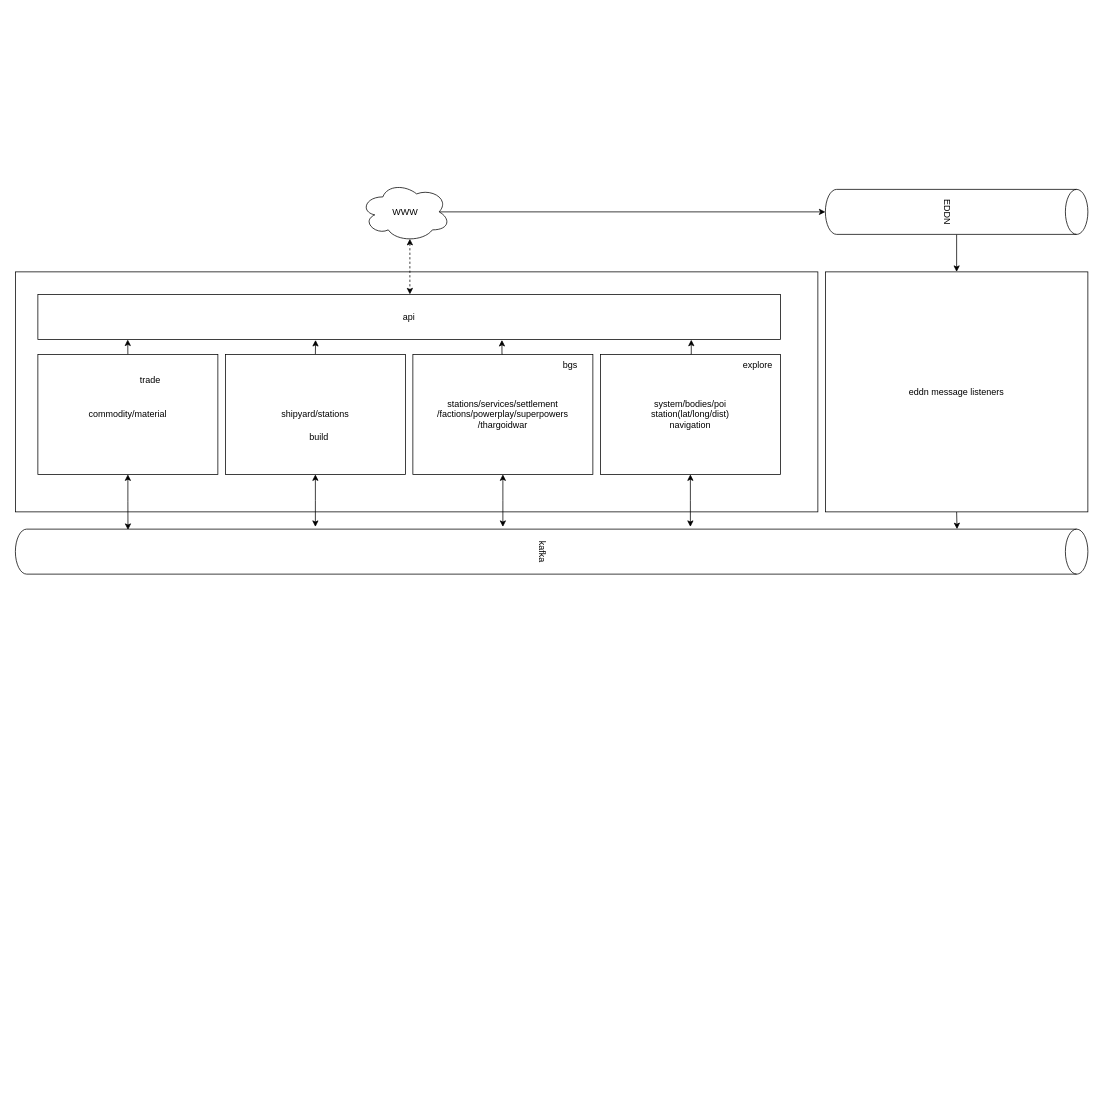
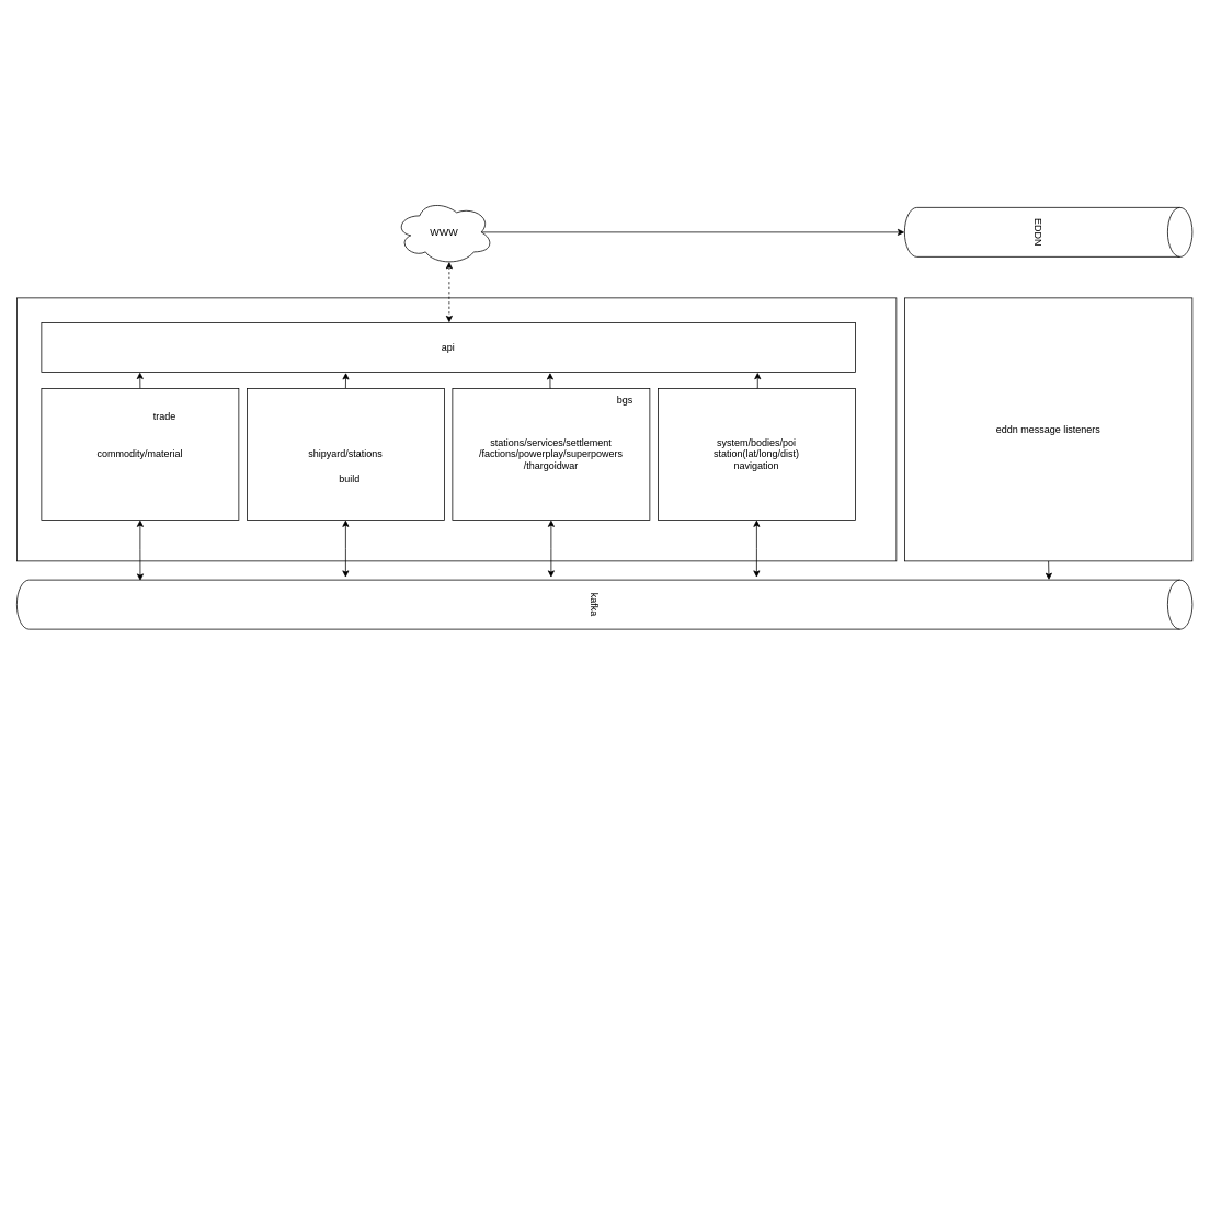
  <mxCell id="0" />
  <mxCell id="1" parent="0" />
  <mxCell id="2" value="" style="rounded=0;whiteSpace=wrap;html=1;" parent="1" vertex="1"><mxGeometry x="20" y="362" width="1070" height="320" as="geometry" /></mxCell>
  <mxCell id="3" style="edgeStyle=orthogonalEdgeStyle;rounded=0;orthogonalLoop=1;jettySize=auto;html=1;exitX=0.5;exitY=1;exitDx=0;exitDy=0;entryX=0.017;entryY=0.895;entryDx=0;entryDy=0;entryPerimeter=0;startArrow=classic;startFill=1;" edge="1" parent="1" source="5" target="15"><mxGeometry relative="1" as="geometry" /></mxCell>
  <mxCell id="4" style="edgeStyle=orthogonalEdgeStyle;rounded=0;orthogonalLoop=1;jettySize=auto;html=1;exitX=0.5;exitY=0;exitDx=0;exitDy=0;entryX=0.121;entryY=1.004;entryDx=0;entryDy=0;entryPerimeter=0;" edge="1" parent="1" source="5" target="21"><mxGeometry relative="1" as="geometry" /></mxCell>
  <mxCell id="5" value="commodity/material" style="rounded=0;whiteSpace=wrap;html=1;" parent="1" vertex="1"><mxGeometry x="50" y="472" width="240" height="160" as="geometry" /></mxCell>
  <mxCell id="6" style="edgeStyle=orthogonalEdgeStyle;rounded=0;orthogonalLoop=1;jettySize=auto;html=1;exitX=0.5;exitY=1;exitDx=0;exitDy=0;startArrow=classic;startFill=1;" edge="1" parent="1" source="8"><mxGeometry relative="1" as="geometry"><mxPoint x="420" y="702" as="targetPoint" /></mxGeometry></mxCell>
  <mxCell id="7" style="edgeStyle=orthogonalEdgeStyle;rounded=0;orthogonalLoop=1;jettySize=auto;html=1;exitX=0.5;exitY=0;exitDx=0;exitDy=0;entryX=0.374;entryY=1.014;entryDx=0;entryDy=0;entryPerimeter=0;" edge="1" parent="1" source="8" target="21"><mxGeometry relative="1" as="geometry" /></mxCell>
  <mxCell id="8" value="shipyard/stations" style="rounded=0;whiteSpace=wrap;html=1;" parent="1" vertex="1"><mxGeometry x="300" y="472" width="240" height="160" as="geometry" /></mxCell>
  <mxCell id="9" style="edgeStyle=orthogonalEdgeStyle;rounded=0;orthogonalLoop=1;jettySize=auto;html=1;exitX=0.5;exitY=1;exitDx=0;exitDy=0;endArrow=classic;endFill=1;startArrow=classic;startFill=1;" edge="1" parent="1" source="11"><mxGeometry relative="1" as="geometry"><mxPoint x="920" y="702" as="targetPoint" /></mxGeometry></mxCell>
  <mxCell id="10" style="edgeStyle=orthogonalEdgeStyle;rounded=0;orthogonalLoop=1;jettySize=auto;html=1;exitX=0.5;exitY=0;exitDx=0;exitDy=0;entryX=0.88;entryY=1.009;entryDx=0;entryDy=0;entryPerimeter=0;" edge="1" parent="1" source="11" target="21"><mxGeometry relative="1" as="geometry" /></mxCell>
  <mxCell id="11" value="system/bodies/poi&lt;br&gt;station(lat/long/dist)&lt;br&gt;navigation" style="rounded=0;whiteSpace=wrap;html=1;" parent="1" vertex="1"><mxGeometry x="800" y="472" width="240" height="160" as="geometry" /></mxCell>
  <mxCell id="12" style="edgeStyle=orthogonalEdgeStyle;rounded=0;orthogonalLoop=1;jettySize=auto;html=1;exitX=0.5;exitY=1;exitDx=0;exitDy=0;startArrow=classic;startFill=1;" edge="1" parent="1" source="14"><mxGeometry relative="1" as="geometry"><mxPoint x="670" y="702" as="targetPoint" /></mxGeometry></mxCell>
  <mxCell id="13" style="edgeStyle=orthogonalEdgeStyle;rounded=0;orthogonalLoop=1;jettySize=auto;html=1;exitX=0.5;exitY=0;exitDx=0;exitDy=0;entryX=0.625;entryY=1.014;entryDx=0;entryDy=0;entryPerimeter=0;" edge="1" parent="1" source="14" target="21"><mxGeometry relative="1" as="geometry" /></mxCell>
  <mxCell id="14" value="stations/services/settlement&lt;br&gt;/factions/powerplay/superpowers&lt;br&gt;/thargoidwar" style="rounded=0;whiteSpace=wrap;html=1;" parent="1" vertex="1"><mxGeometry x="550" y="472" width="240" height="160" as="geometry" /></mxCell>
  <mxCell id="15" value="kafka" style="shape=cylinder3;whiteSpace=wrap;html=1;boundedLbl=1;backgroundOutline=1;size=15;rotation=90;" vertex="1" parent="1"><mxGeometry x="705" y="20" width="60" height="1430" as="geometry" /></mxCell>
  <mxCell id="16" style="edgeStyle=orthogonalEdgeStyle;rounded=0;orthogonalLoop=1;jettySize=auto;html=1;exitX=0.5;exitY=1;exitDx=0;exitDy=0;entryX=0;entryY=0.122;entryDx=0;entryDy=0;entryPerimeter=0;" edge="1" parent="1" source="17" target="15"><mxGeometry relative="1" as="geometry" /></mxCell>
  <mxCell id="17" value="eddn message listeners" style="rounded=0;whiteSpace=wrap;html=1;" vertex="1" parent="1"><mxGeometry x="1100" y="362" width="350" height="320" as="geometry" /></mxCell>
  <mxCell id="18" style="edgeStyle=orthogonalEdgeStyle;rounded=0;orthogonalLoop=1;jettySize=auto;html=1;startArrow=classic;startFill=1;exitX=0.55;exitY=0.95;exitDx=0;exitDy=0;exitPerimeter=0;dashed=1;" edge="1" parent="1" source="20" target="21"><mxGeometry relative="1" as="geometry"><Array as="points"><mxPoint x="546" y="352" /><mxPoint x="546" y="352" /></Array></mxGeometry></mxCell>
  <mxCell id="19" style="edgeStyle=orthogonalEdgeStyle;rounded=0;orthogonalLoop=1;jettySize=auto;html=1;exitX=0.875;exitY=0.5;exitDx=0;exitDy=0;exitPerimeter=0;entryX=0.5;entryY=1;entryDx=0;entryDy=0;entryPerimeter=0;" edge="1" parent="1" source="20" target="23"><mxGeometry relative="1" as="geometry" /></mxCell>
  <mxCell id="20" value="WWW" style="ellipse;shape=cloud;whiteSpace=wrap;html=1;" vertex="1" parent="1"><mxGeometry x="480" y="242" width="120" height="80" as="geometry" /></mxCell>
  <mxCell id="21" value="api" style="rounded=0;whiteSpace=wrap;html=1;" vertex="1" parent="1"><mxGeometry x="50" y="392" width="990" height="60" as="geometry" /></mxCell>
- <mxCell id="22" style="edgeStyle=orthogonalEdgeStyle;rounded=0;orthogonalLoop=1;jettySize=auto;html=1;exitX=1;exitY=0.5;exitDx=0;exitDy=0;exitPerimeter=0;entryX=0.5;entryY=0;entryDx=0;entryDy=0;" edge="1" parent="1" source="23" target="17"><mxGeometry relative="1" as="geometry" /></mxCell>
  <mxCell id="23" value="EDDN" style="shape=cylinder3;whiteSpace=wrap;html=1;boundedLbl=1;backgroundOutline=1;size=15;rotation=90;" vertex="1" parent="1"><mxGeometry x="1245" y="107" width="60" height="350" as="geometry" /></mxCell>
  <mxCell id="24" value="trade" style="text;html=1;strokeColor=none;fillColor=none;align=center;verticalAlign=middle;whiteSpace=wrap;rounded=0;" vertex="1" parent="1"><mxGeometry x="170" y="492" width="60" height="30" as="geometry" /></mxCell>
  <mxCell id="25" value="bgs" style="text;html=1;strokeColor=none;fillColor=none;align=center;verticalAlign=middle;whiteSpace=wrap;rounded=0;" vertex="1" parent="1"><mxGeometry x="730" y="472" width="60" height="30" as="geometry" /></mxCell>
  <mxCell id="26" value="build" style="text;html=1;strokeColor=none;fillColor=none;align=center;verticalAlign=middle;whiteSpace=wrap;rounded=0;" vertex="1" parent="1"><mxGeometry x="395" y="567" width="60" height="30" as="geometry" /></mxCell>
- <mxCell id="27" value="explore" style="text;html=1;strokeColor=none;fillColor=none;align=center;verticalAlign=middle;whiteSpace=wrap;rounded=0;" vertex="1" parent="1"><mxGeometry x="980" y="472" width="60" height="30" as="geometry" /></mxCell>
